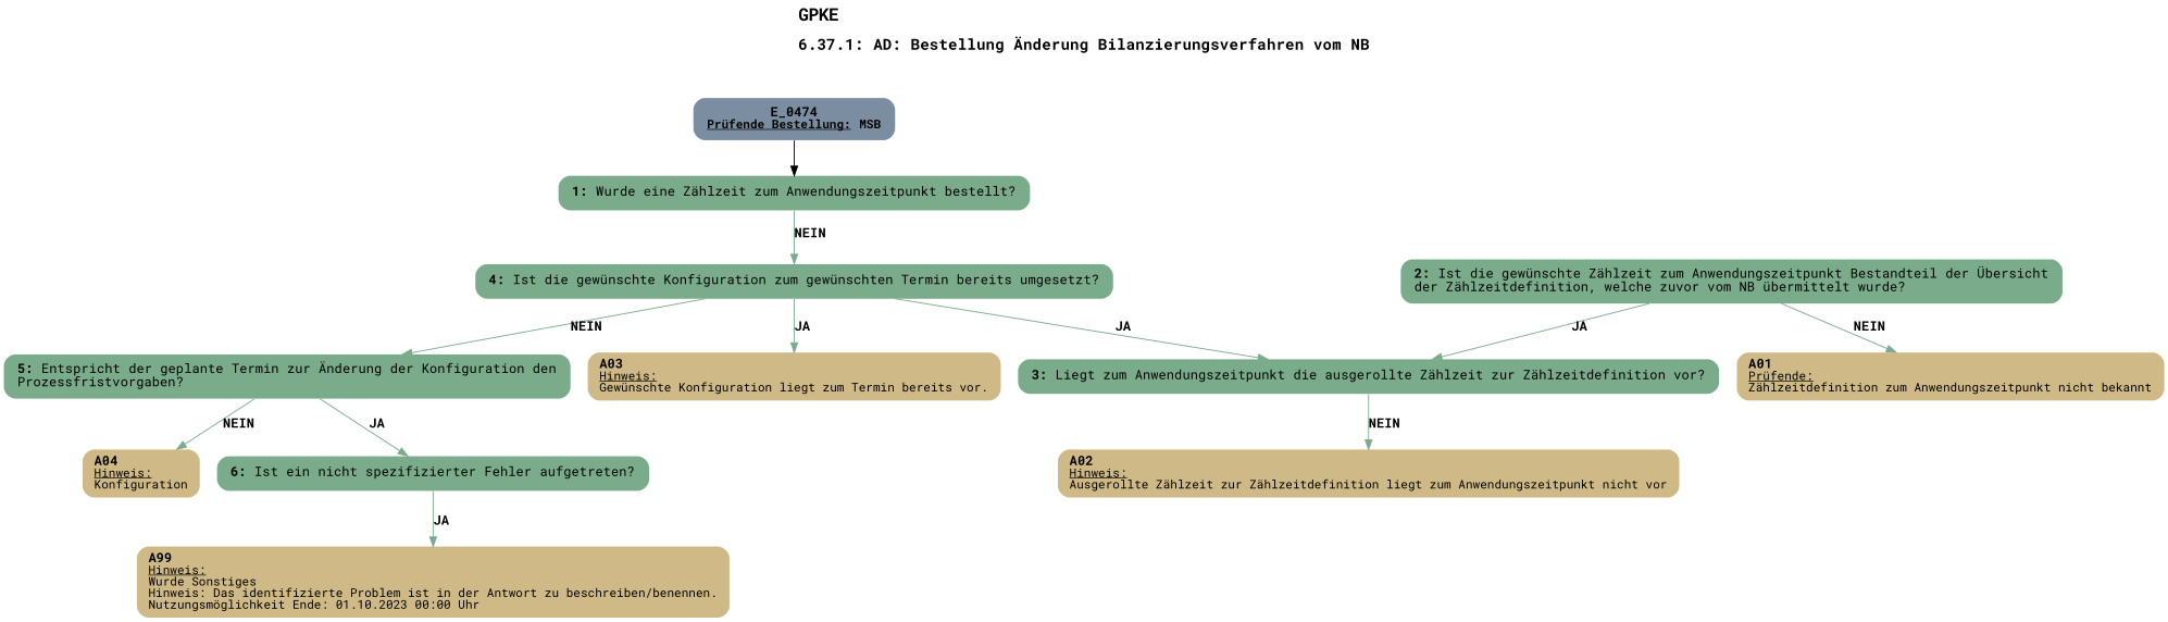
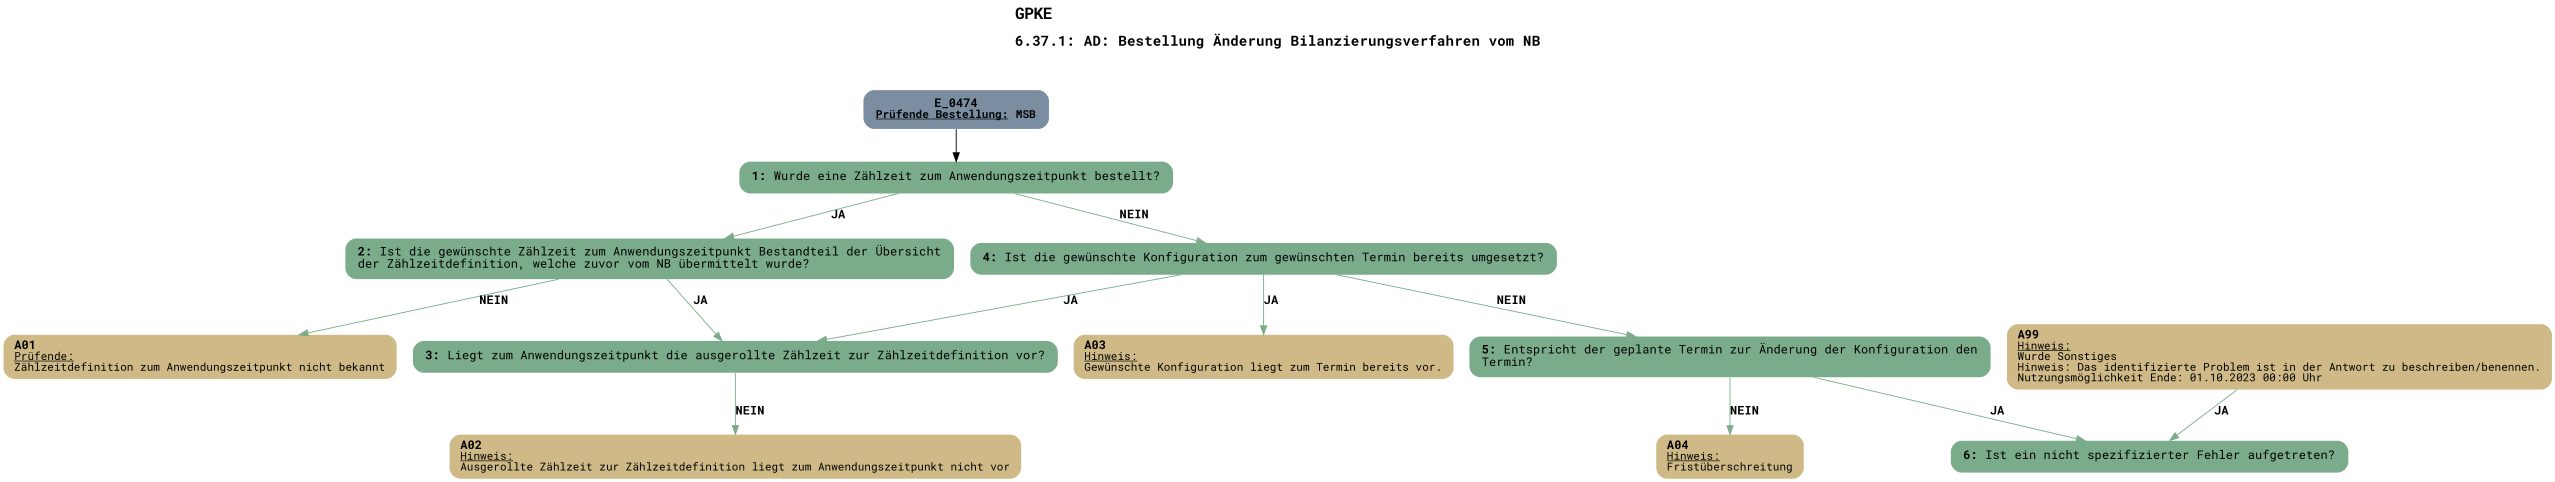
  digraph {
    concentrate=true
    fontname="Roboto Mono"
    label=<<B><FONT POINT-SIZE="18">GPKE</FONT></B><BR align="left"/><BR/><B><FONT POINT-SIZE="16">6.37.1: AD: Bestellung Änderung Bilanzierungsverfahren vom NB</FONT></B><BR align="left"/><BR/><BR/><BR/>>
    labelloc=t
    pack=true
    packmode=array
    rankdir=TB
    node [fillcolor="#7aab8a" fontname="Roboto Mono" margin="0.2,0.12" penwidth=0.0 shape=box style="filled,rounded"]
    edge [fontname="Roboto Mono" color="#7aab8a"]
    n1 [fillcolor="#7a8da1" label=<<B>E_0474</B><BR align="center"/><FONT point-size="12"><B><U>Prüfende Bestellung:</U> MSB</B></FONT><BR align="center"/>>]
    n2 [label=<<B>1: </B>Wurde eine Zählzeit zum Anwendungszeitpunkt bestellt?<BR align="left"/>>]
    n3 [label=<<B>2: </B>Ist die gewünschte Zählzeit zum Anwendungszeitpunkt Bestandteil der Übersicht<BR align="left"/>der Zählzeitdefinition, welche zuvor vom NB übermittelt wurde?<BR align="left"/>>]
    n4 [label=<<B>4: </B>Ist die gewünschte Konfiguration zum gewünschten Termin bereits umgesetzt?<BR align="left"/>>]
    n5 [fillcolor="#cfb986" label=<<B>A01</B><BR align="left"/><FONT point-size="12"><U>Prüfende:</U><BR align="left"/>Zählzeitdefinition zum Anwendungszeitpunkt nicht bekannt<BR align="left"/></FONT>> margin="0.17,0.08"]
    n6 [label=<<B>3: </B>Liegt zum Anwendungszeitpunkt die ausgerollte Zählzeit zur Zählzeitdefinition vor?<BR align="left"/>>]
    n7 [fillcolor="#cfb986" label=<<B>A03</B><BR align="left"/><FONT point-size="12"><U>Hinweis:</U><BR align="left"/>Gewünschte Konfiguration liegt zum Termin bereits vor.<BR align="left"/></FONT>> margin="0.17,0.08"]
-   n8 [label=<<B>5: </B>Entspricht der geplante Termin zur Änderung der Konfiguration den<BR align="left"/>Prozessfristvorgaben?<BR align="left"/>>]
+   n8 [label=<<B>5: </B>Entspricht der geplante Termin zur Änderung der Konfiguration den<BR align="left"/>Termin?<BR align="left"/>>]
    n9 [fillcolor="#cfb986" label=<<B>A02</B><BR align="left"/><FONT point-size="12"><U>Hinweis:</U><BR align="left"/>Ausgerollte Zählzeit zur Zählzeitdefinition liegt zum Anwendungszeitpunkt nicht vor<BR align="left"/></FONT>> margin="0.17,0.08"]
-   n10 [fillcolor="#cfb986" label=<<B>A04</B><BR align="left"/><FONT point-size="12"><U>Hinweis:</U><BR align="left"/>Konfiguration<BR align="left"/></FONT>> margin="0.17,0.08"]
+   n10 [fillcolor="#cfb986" label=<<B>A04</B><BR align="left"/><FONT point-size="12"><U>Hinweis:</U><BR align="left"/>Fristüberschreitung<BR align="left"/></FONT>> margin="0.17,0.08"]
    n11 [label=<<B>6: </B>Ist ein nicht spezifizierter Fehler aufgetreten?<BR align="left"/>>]
    n12 [fillcolor="#cfb986" label=<<B>A99</B><BR align="left"/><FONT point-size="12"><U>Hinweis:</U><BR align="left"/>Wurde Sonstiges<BR align="left"/>Hinweis: Das identifizierte Problem ist in der Antwort zu beschreiben/benennen.<BR align="left"/>Nutzungsmöglichkeit Ende: 01.10.2023 00:00 Uhr<BR align="left"/></FONT>> margin="0.17,0.08"]
    n1 -> n2 [color=""]
+   n2 -> n3 [label=<<B>JA</B>>]
    n2 -> n4 [label=<<B>NEIN</B>>]
    n3 -> n5 [label=<<B>NEIN</B>>]
    n3 -> n6 [label=<<B>JA</B>>]
    n4 -> n6 [label=<<B>JA</B>>]
    n4 -> n7 [label=<<B>JA</B>>]
    n4 -> n8 [label=<<B>NEIN</B>>]
    n6 -> n9 [label=<<B>NEIN</B>>]
    n8 -> n10 [label=<<B>NEIN</B>>]
    n8 -> n11 [label=<<B>JA</B>>]
-   n11 -> n12 [label=<<B>JA</B>>]
+   n12 -> n11 [label=<<B>JA</B>>]
  }
